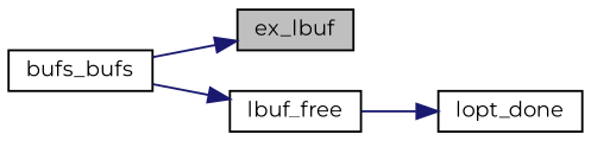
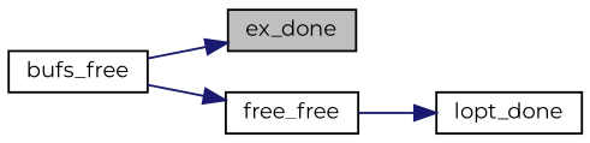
  digraph {
    fontname=Montserrat
    rankdir=LR
    node [color=black fillcolor=white fontname=Montserrat fontsize=10 shape=record style=filled]
    edge [color=midnightblue fontname=Montserrat fontsize=10 labelfontname=Helvetica labelfontsize=10 style=solid]
-   n1 [fillcolor=grey75 fontcolor=black height=0.2 label=ex_lbuf width=0.4]
-   n2 [height=0.2 label=bufs_bufs width=0.4]
-   n3 [height=0.2 label=lbuf_free width=0.4]
+   n1 [fillcolor=grey75 fontcolor=black height=0.2 label=ex_done width=0.4]
+   n2 [height=0.2 label=bufs_free width=0.4]
+   n3 [height=0.2 label=free_free width=0.4]
    n4 [height=0.2 label=lopt_done width=0.4]
    n2 -> n1
    n2 -> n3
    n3 -> n4
  }
